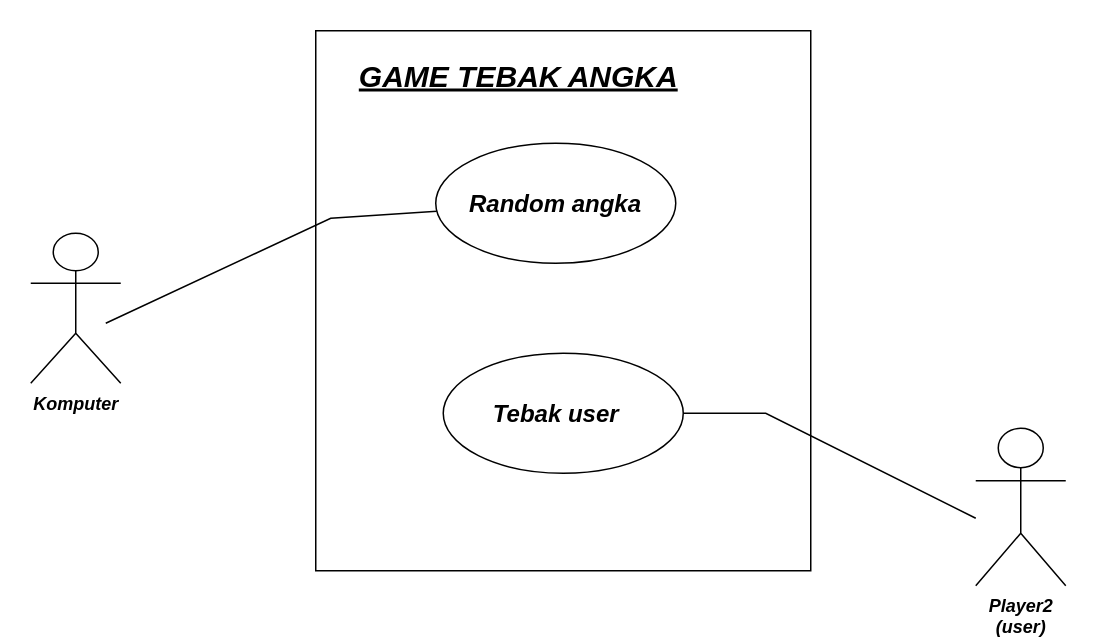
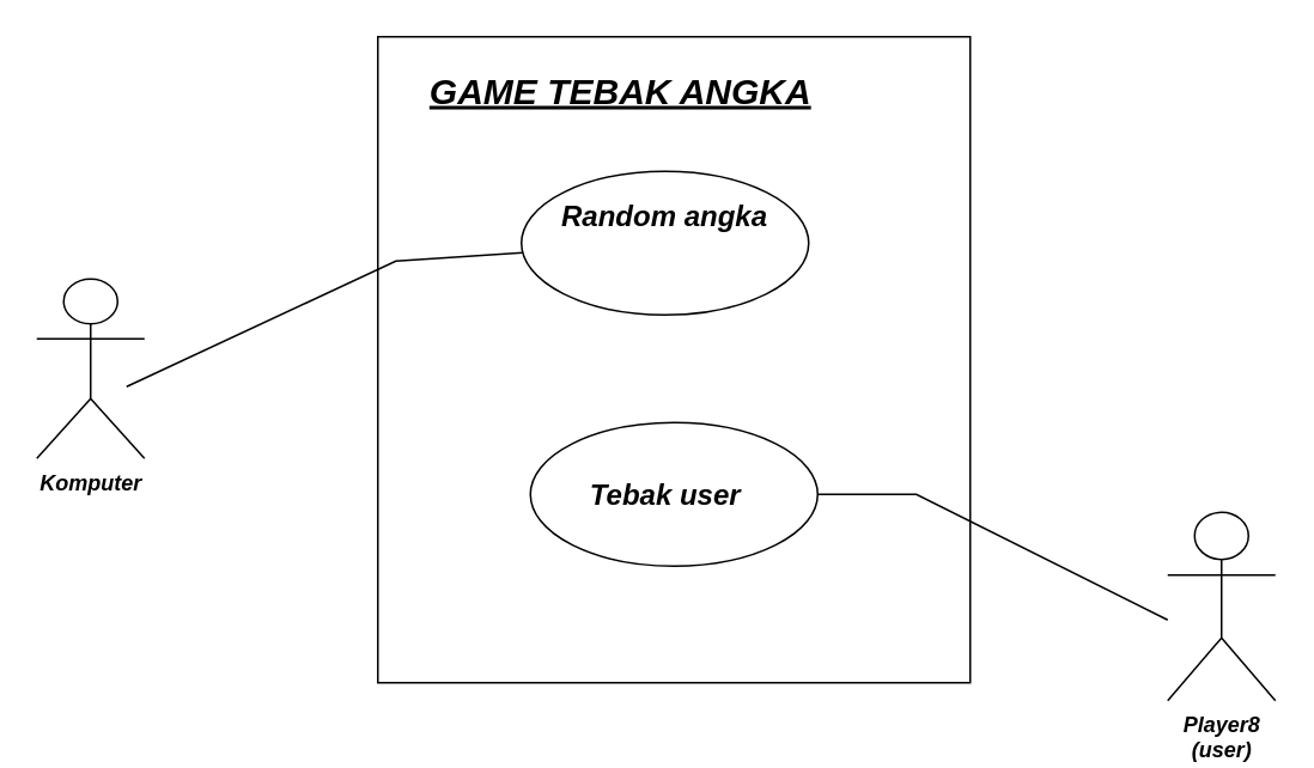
  <mxCell id="0" />
  <mxCell id="1" parent="0" />
- <mxCell id="2" value="&lt;b&gt;&lt;i&gt;Player2&lt;br&gt;(user)&lt;/i&gt;&lt;/b&gt;" style="shape=umlActor;verticalLabelPosition=bottom;verticalAlign=top;html=1;outlineConnect=0;" vertex="1" parent="1"><mxGeometry x="650" y="285" width="60" height="105" as="geometry" /></mxCell>
+ <mxCell id="2" value="&lt;b&gt;&lt;i&gt;Player8&lt;br&gt;(user)&lt;/i&gt;&lt;/b&gt;" style="shape=umlActor;verticalLabelPosition=bottom;verticalAlign=top;html=1;outlineConnect=0;" vertex="1" parent="1"><mxGeometry x="650" y="285" width="60" height="105" as="geometry" /></mxCell>
  <mxCell id="3" value="" style="rounded=0;whiteSpace=wrap;html=1;" vertex="1" parent="1"><mxGeometry x="210" y="20" width="330" height="360" as="geometry" /></mxCell>
  <mxCell id="4" value="" style="ellipse;whiteSpace=wrap;html=1;fontStyle=1" vertex="1" parent="1"><mxGeometry x="290" y="95" width="160" height="80" as="geometry" /></mxCell>
  <mxCell id="5" value="" style="ellipse;whiteSpace=wrap;html=1;fontStyle=1" vertex="1" parent="1"><mxGeometry x="295" y="235" width="160" height="80" as="geometry" /></mxCell>
  <mxCell id="6" value="Komputer" style="shape=umlActor;verticalLabelPosition=bottom;verticalAlign=top;html=1;outlineConnect=0;fontStyle=3" vertex="1" parent="1"><mxGeometry x="20" y="155" width="60" height="100" as="geometry" /></mxCell>
  <mxCell id="7" value="" style="endArrow=none;html=1;rounded=0;fontStyle=1;fontFamily=Comic Sans MS;" edge="1" parent="1" target="4"><mxGeometry width="50" height="50" relative="1" as="geometry"><mxPoint x="70" y="215" as="sourcePoint" /><mxPoint x="180" y="195" as="targetPoint" /><Array as="points"><mxPoint x="220" y="145" /></Array></mxGeometry></mxCell>
  <mxCell id="8" value="" style="endArrow=none;html=1;rounded=0;exitX=1;exitY=0.5;exitDx=0;exitDy=0;" edge="1" parent="1" source="5"><mxGeometry width="50" height="50" relative="1" as="geometry"><mxPoint x="490" y="345" as="sourcePoint" /><mxPoint x="650" y="345" as="targetPoint" /><Array as="points"><mxPoint x="510" y="275" /></Array></mxGeometry></mxCell>
  <mxCell id="9" value="GAME TEBAK ANGKA" style="text;html=1;strokeColor=none;fillColor=none;align=center;verticalAlign=middle;whiteSpace=wrap;rounded=0;fontStyle=7;labelBackgroundColor=none;fontSize=20;" vertex="1" parent="1"><mxGeometry x="232.5" y="35" width="225" height="30" as="geometry" /></mxCell>
  <mxCell id="10" value="Tebak user" style="text;html=1;strokeColor=none;fillColor=none;align=center;verticalAlign=middle;whiteSpace=wrap;rounded=0;fontStyle=3;fontSize=16;" vertex="1" parent="1"><mxGeometry x="312.5" y="247.5" width="115" height="55" as="geometry" /></mxCell>
- <mxCell id="11" value="Random angka" style="text;html=1;strokeColor=none;fillColor=none;align=center;verticalAlign=middle;whiteSpace=wrap;rounded=0;fontSize=16;fontStyle=3" vertex="1" parent="1"><mxGeometry x="310" y="120" width="120" height="30" as="geometry" /></mxCell>
+ <mxCell id="11" value="Random angka" style="text;html=1;strokeColor=none;fillColor=none;align=center;verticalAlign=middle;whiteSpace=wrap;rounded=0;fontSize=16;fontStyle=3" vertex="1" parent="1"><mxGeometry x="310" y="105" width="120" height="30" as="geometry" /></mxCell>
